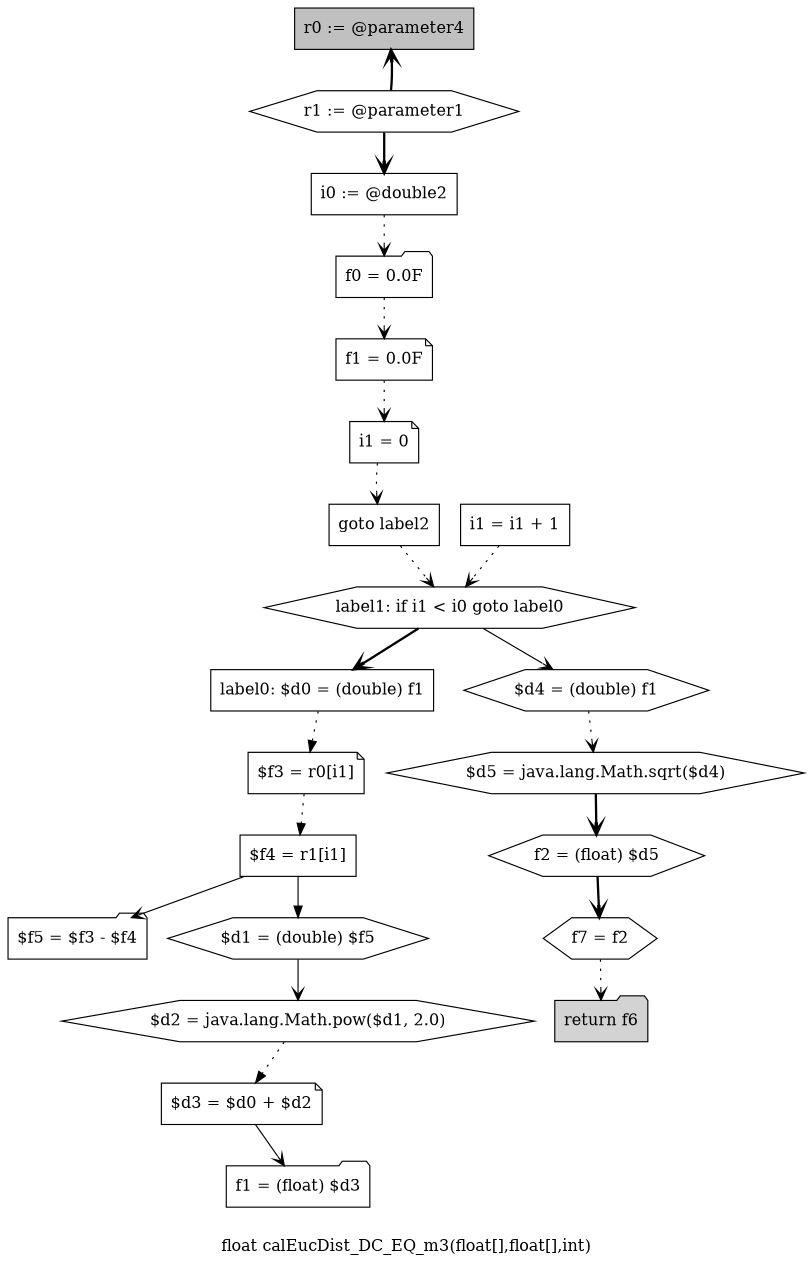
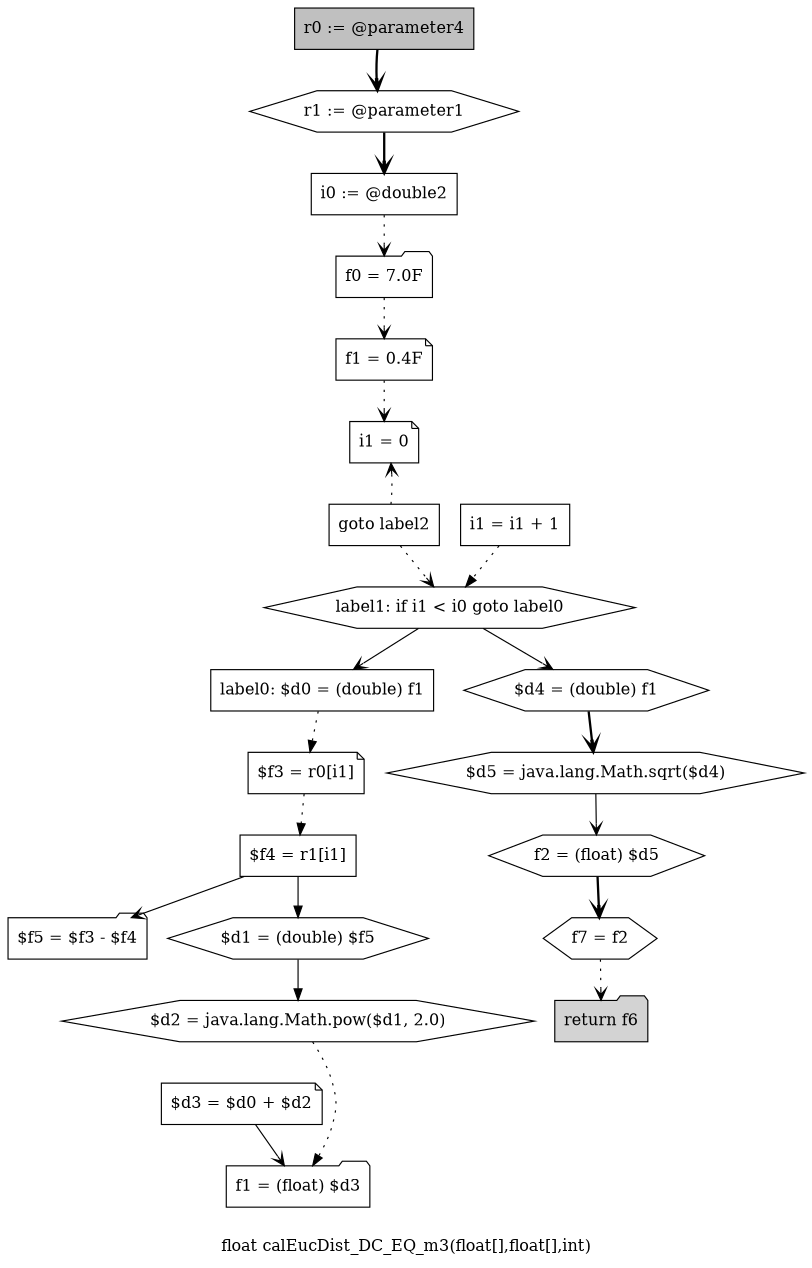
  digraph {
    label="float calEucDist_DC_EQ_m3(float[],float[],int)"
    node [shape=hexagon]
    edge [arrowhead=vee style=dotted]
    n1 [fillcolor=gray label="r0 := @parameter4" shape=box style=filled]
    n2 [label="r1 := @parameter1"]
    n3 [label="i0 := @double2" shape=box]
-   n4 [label="f0 = 0.0F" shape=folder]
-   n5 [label="f1 = 0.0F" shape=note]
+   n4 [label="f0 = 7.0F" shape=folder]
+   n5 [label="f1 = 0.4F" shape=note]
    n6 [label="i1 = 0" shape=note]
    n7 [label="goto label2" shape=box]
    n8 [label="label1: if i1 < i0 goto label0"]
    n9 [label="label0: $d0 = (double) f1" shape=box]
    n10 [label="$d4 = (double) f1"]
    n11 [label="$f3 = r0[i1]" shape=note]
    n12 [label="$d5 = java.lang.Math.sqrt($d4)"]
    n13 [label="$f4 = r1[i1]" shape=box]
    n14 [label="$f5 = $f3 - $f4" shape=folder]
    n15 [label="$d1 = (double) $f5"]
    n16 [label="$d2 = java.lang.Math.pow($d1, 2.0)"]
    n17 [label="$d3 = $d0 + $d2" shape=note]
    n18 [label="f1 = (float) $d3" shape=folder]
    n19 [label="i1 = i1 + 1" shape=box]
    n20 [label="f2 = (float) $d5"]
    n21 [label="f7 = f2"]
    n22 [fillcolor=lightgray label="return f6" shape=folder style=filled]
-   n2 -> n1 [style=bold]
+   n1 -> n2 [style=bold]
    n2 -> n3 [style=bold]
    n3 -> n4
    n4 -> n5
    n5 -> n6
-   n6 -> n7
+   n7 -> n6
    n7 -> n8
-   n8 -> n9 [style=bold]
+   n8 -> n9 [style=solid]
    n8 -> n10 [style=solid]
    n9 -> n11 [arrowhead=normal]
-   n10 -> n12
+   n10 -> n12 [style=bold]
    n11 -> n13 [arrowhead=normal]
-   n12 -> n20 [style=bold]
+   n12 -> n20 [style=solid]
    n13 -> n14 [style=solid]
    n13 -> n15 [arrowhead=normal style=solid]
-   n15 -> n16 [style=solid]
-   n16 -> n17 [arrowhead=normal]
+   n15 -> n16 [arrowhead=normal style=solid]
+   n16 -> n18 [arrowhead=normal]
    n17 -> n18 [style=solid]
-   n19 -> n8
+   n19 -> n8 [arrowhead=normal]
    n20 -> n21 [style=bold]
    n21 -> n22
  }
